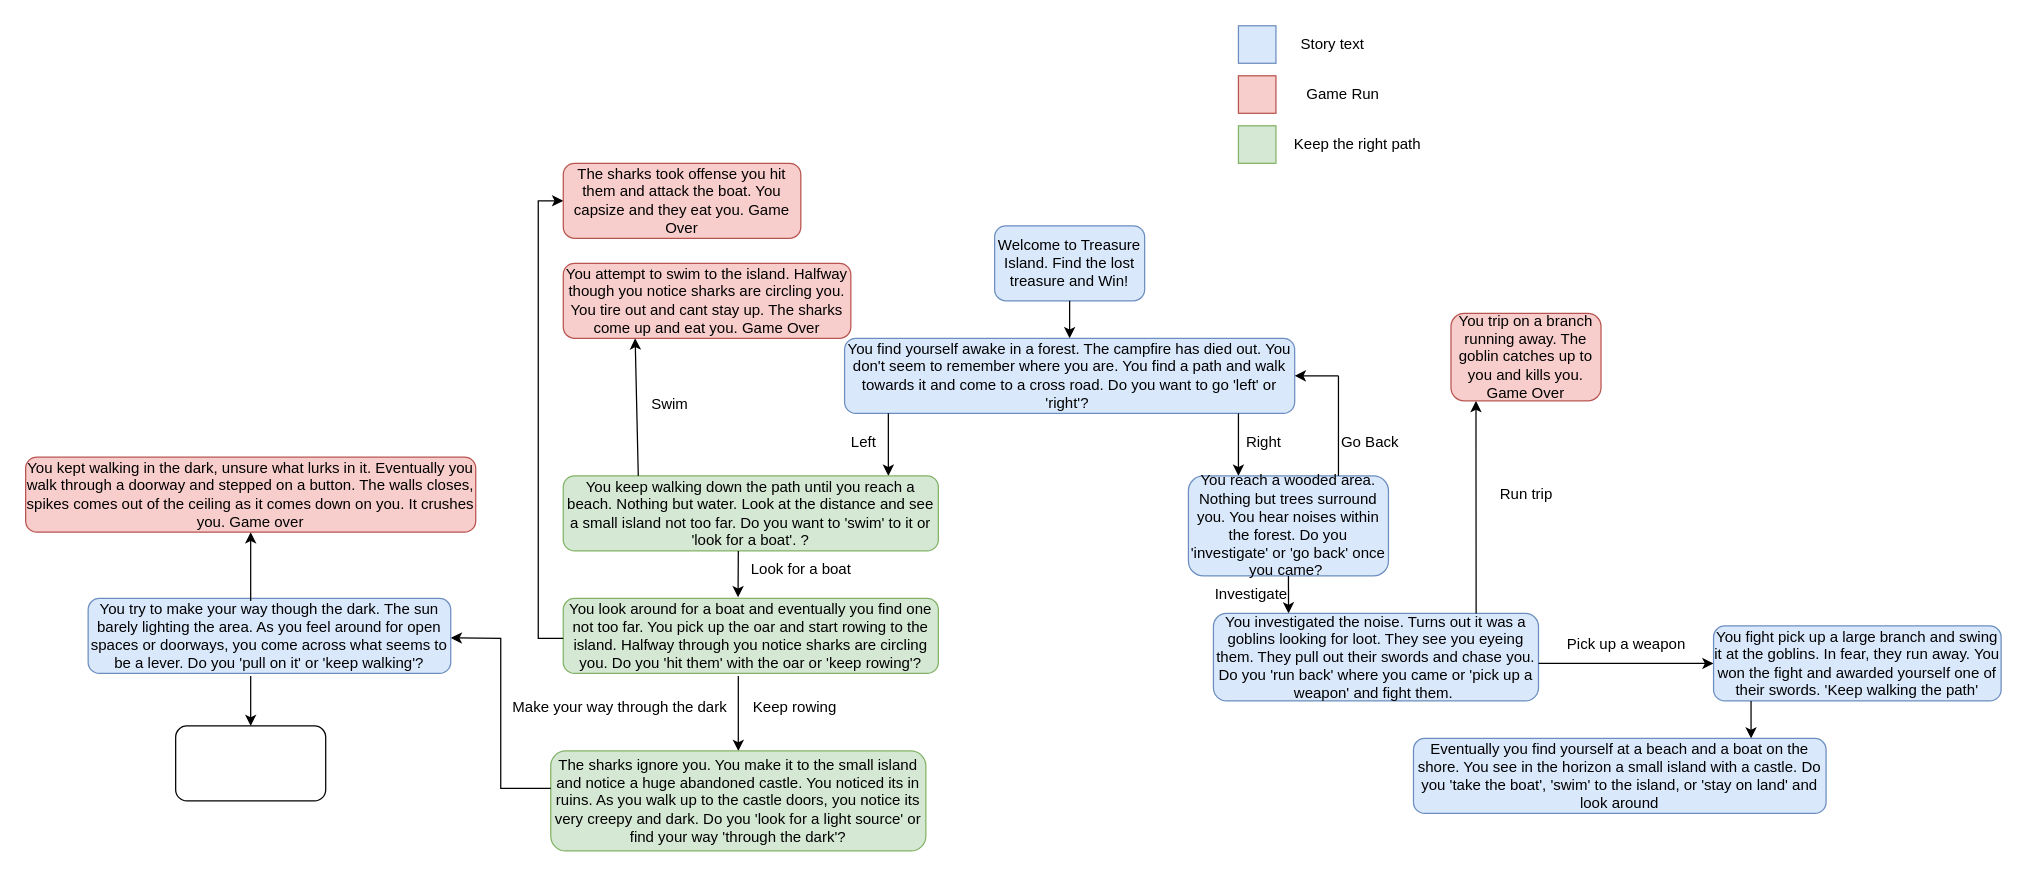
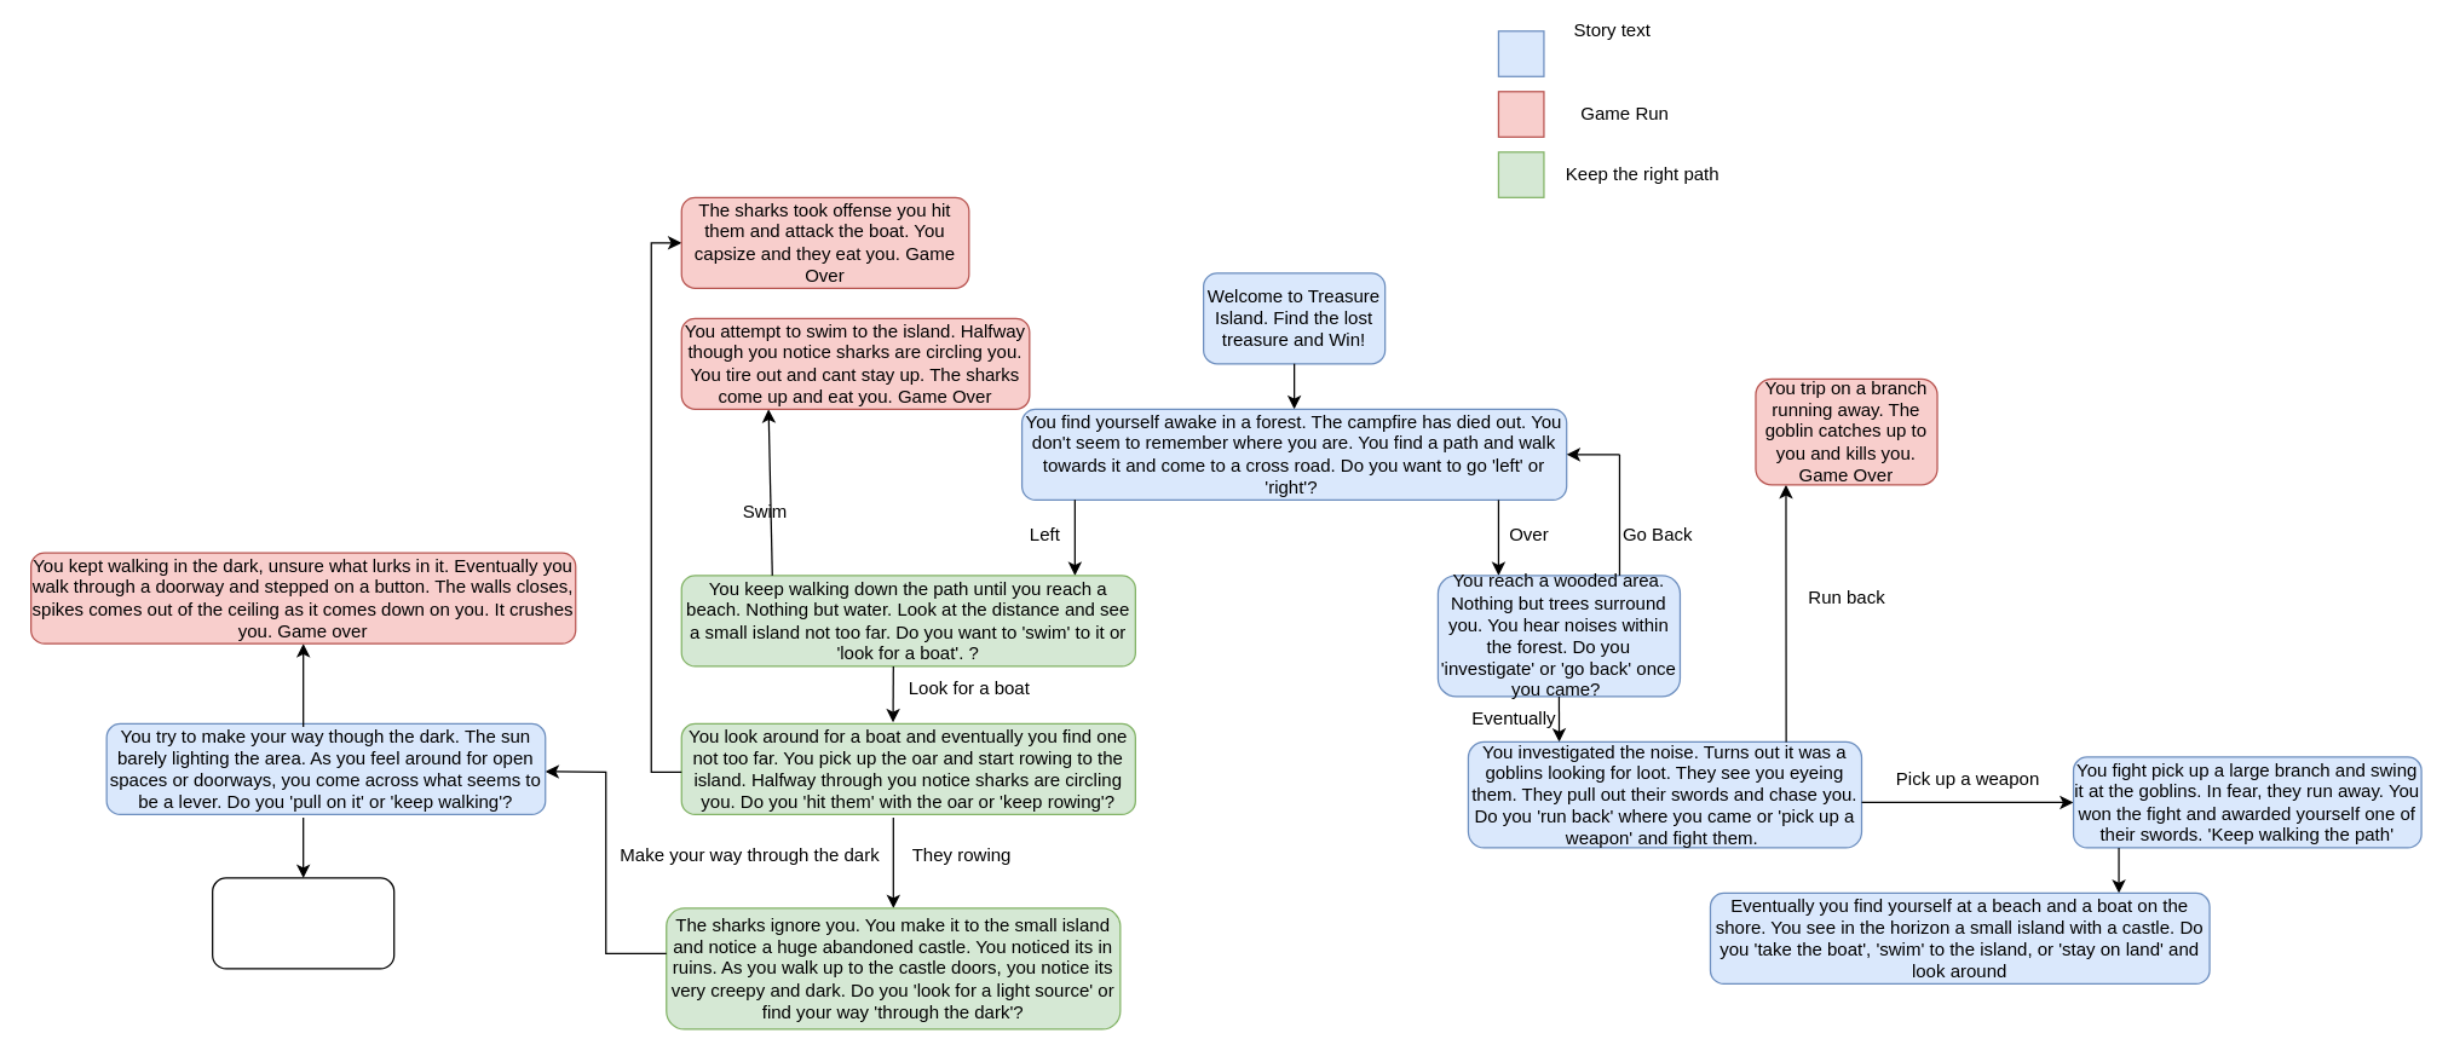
  <mxCell id="0" />
  <mxCell id="1" parent="0" />
  <mxCell id="2" value="Welcome to Treasure Island. Find the lost treasure and Win!" style="rounded=1;whiteSpace=wrap;html=1;fillColor=#dae8fc;strokeColor=#6c8ebf;" vertex="1" parent="1"><mxGeometry x="795" y="180" width="120" height="60" as="geometry" /></mxCell>
  <mxCell id="3" value="" style="endArrow=classic;html=1;rounded=0;" edge="1" parent="1"><mxGeometry width="50" height="50" relative="1" as="geometry"><mxPoint x="855" y="240" as="sourcePoint" /><mxPoint x="855" y="270" as="targetPoint" /></mxGeometry></mxCell>
  <mxCell id="4" value="You find yourself awake in a forest. The campfire has died out. You don't seem to remember where you are. You find a path and walk towards it and come to a cross road. Do you want to go 'left' or 'right'?&amp;nbsp;" style="rounded=1;whiteSpace=wrap;html=1;fillColor=#dae8fc;strokeColor=#6c8ebf;" vertex="1" parent="1"><mxGeometry x="675" y="270" width="360" height="60" as="geometry" /></mxCell>
  <mxCell id="5" value="" style="endArrow=classic;html=1;rounded=0;" edge="1" parent="1"><mxGeometry width="50" height="50" relative="1" as="geometry"><mxPoint x="990" y="330" as="sourcePoint" /><mxPoint x="990" y="380" as="targetPoint" /></mxGeometry></mxCell>
  <mxCell id="6" value="" style="endArrow=classic;html=1;rounded=0;" edge="1" parent="1"><mxGeometry width="50" height="50" relative="1" as="geometry"><mxPoint x="710" y="330" as="sourcePoint" /><mxPoint x="710" y="380" as="targetPoint" /></mxGeometry></mxCell>
  <mxCell id="7" value="You keep walking down the path until you reach a beach. Nothing but water. Look at the distance and see a small island not too far. Do you want to 'swim' to it or 'look for a boat'. ?" style="rounded=1;whiteSpace=wrap;html=1;fillColor=#d5e8d4;strokeColor=#82b366;" vertex="1" parent="1"><mxGeometry x="450" y="380" width="300" height="60" as="geometry" /></mxCell>
  <mxCell id="8" value="You reach a wooded area. Nothing but trees surround you. You hear noises within the forest. Do you 'investigate' or 'go back' once you came?&amp;nbsp;" style="rounded=1;whiteSpace=wrap;html=1;fillColor=#dae8fc;strokeColor=#6c8ebf;" vertex="1" parent="1"><mxGeometry x="950" y="380" width="160" height="80" as="geometry" /></mxCell>
  <mxCell id="9" value="Left" style="text;html=1;align=center;verticalAlign=middle;resizable=0;points=[];autosize=1;strokeColor=none;fillColor=none;" vertex="1" parent="1"><mxGeometry x="670" y="338" width="40" height="30" as="geometry" /></mxCell>
- <mxCell id="10" value="Right" style="text;html=1;align=center;verticalAlign=middle;resizable=0;points=[];autosize=1;strokeColor=none;fillColor=none;" vertex="1" parent="1"><mxGeometry x="985" y="338" width="50" height="30" as="geometry" /></mxCell>
+ <mxCell id="10" value="Over" style="text;html=1;align=center;verticalAlign=middle;resizable=0;points=[];autosize=1;strokeColor=none;fillColor=none;" vertex="1" parent="1"><mxGeometry x="985" y="338" width="50" height="30" as="geometry" /></mxCell>
  <mxCell id="11" value="" style="endArrow=none;html=1;rounded=0;" edge="1" parent="1"><mxGeometry width="50" height="50" relative="1" as="geometry"><mxPoint x="1070" y="380" as="sourcePoint" /><mxPoint x="1070" y="300" as="targetPoint" /></mxGeometry></mxCell>
  <mxCell id="12" value="" style="endArrow=classic;html=1;rounded=0;entryX=1;entryY=0.5;entryDx=0;entryDy=0;" edge="1" parent="1" target="4"><mxGeometry width="50" height="50" relative="1" as="geometry"><mxPoint x="1070" y="300" as="sourcePoint" /><mxPoint x="1120" y="250" as="targetPoint" /></mxGeometry></mxCell>
  <mxCell id="13" value="Go Back" style="text;html=1;align=center;verticalAlign=middle;resizable=0;points=[];autosize=1;strokeColor=none;fillColor=none;" vertex="1" parent="1"><mxGeometry x="1060" y="338" width="70" height="30" as="geometry" /></mxCell>
  <mxCell id="14" value="" style="endArrow=classic;html=1;rounded=0;entryX=0.231;entryY=0;entryDx=0;entryDy=0;entryPerimeter=0;" edge="1" parent="1" target="15"><mxGeometry width="50" height="50" relative="1" as="geometry"><mxPoint x="1030" y="460" as="sourcePoint" /><mxPoint x="1030" y="500" as="targetPoint" /></mxGeometry></mxCell>
  <mxCell id="15" value="You investigated the noise. Turns out it was a goblins looking for loot. They see you eyeing them. They pull out their swords and chase you. Do you 'run back' where you came or 'pick up a weapon' and fight them.&amp;nbsp;" style="rounded=1;whiteSpace=wrap;html=1;fillColor=#dae8fc;strokeColor=#6c8ebf;" vertex="1" parent="1"><mxGeometry x="970" y="490" width="260" height="70" as="geometry" /></mxCell>
  <mxCell id="16" value="" style="endArrow=classic;html=1;rounded=0;exitX=0.962;exitY=0;exitDx=0;exitDy=0;exitPerimeter=0;" edge="1" parent="1"><mxGeometry width="50" height="50" relative="1" as="geometry"><mxPoint x="1180.12" y="490" as="sourcePoint" /><mxPoint x="1180" y="320" as="targetPoint" /><Array as="points"><mxPoint x="1180" y="360" /></Array></mxGeometry></mxCell>
  <mxCell id="17" value="You trip on a branch running away. The goblin catches up to you and kills you. Game Over" style="rounded=1;whiteSpace=wrap;html=1;fillColor=#f8cecc;strokeColor=#b85450;" vertex="1" parent="1"><mxGeometry x="1160" y="250" width="120" height="70" as="geometry" /></mxCell>
- <mxCell id="18" value="Run trip" style="text;html=1;align=center;verticalAlign=middle;resizable=0;points=[];autosize=1;strokeColor=none;fillColor=none;" vertex="1" parent="1"><mxGeometry x="1185" y="380" width="70" height="30" as="geometry" /></mxCell>
- <mxCell id="19" value="Investigate" style="text;html=1;align=center;verticalAlign=middle;resizable=0;points=[];autosize=1;strokeColor=none;fillColor=none;" vertex="1" parent="1"><mxGeometry x="960" y="460" width="80" height="30" as="geometry" /></mxCell>
+ <mxCell id="18" value="Run back" style="text;html=1;align=center;verticalAlign=middle;resizable=0;points=[];autosize=1;strokeColor=none;fillColor=none;" vertex="1" parent="1"><mxGeometry x="1185" y="380" width="70" height="30" as="geometry" /></mxCell>
+ <mxCell id="19" value="Eventually" style="text;html=1;align=center;verticalAlign=middle;resizable=0;points=[];autosize=1;strokeColor=none;fillColor=none;" vertex="1" parent="1"><mxGeometry x="960" y="460" width="80" height="30" as="geometry" /></mxCell>
  <mxCell id="20" value="" style="endArrow=classic;html=1;rounded=0;entryX=0.25;entryY=1;entryDx=0;entryDy=0;" edge="1" parent="1" target="21"><mxGeometry width="50" height="50" relative="1" as="geometry"><mxPoint x="510" y="380" as="sourcePoint" /><mxPoint x="510" y="260" as="targetPoint" /></mxGeometry></mxCell>
  <mxCell id="21" value="You attempt to swim to the island. Halfway though you notice sharks are circling you. You tire out and cant stay up. The sharks come up and eat you. Game Over" style="rounded=1;whiteSpace=wrap;html=1;fillColor=#f8cecc;strokeColor=#b85450;" vertex="1" parent="1"><mxGeometry x="450" y="210" width="230" height="60" as="geometry" /></mxCell>
- <mxCell id="22" value="Swim" style="text;html=1;align=center;verticalAlign=middle;resizable=0;points=[];autosize=1;strokeColor=none;fillColor=none;" vertex="1" parent="1"><mxGeometry x="510" y="308" width="50" height="30" as="geometry" /></mxCell>
+ <mxCell id="22" value="Swim" style="text;html=1;align=center;verticalAlign=middle;resizable=0;points=[];autosize=1;strokeColor=none;fillColor=none;" vertex="1" parent="1"><mxGeometry x="480" y="323" width="50" height="30" as="geometry" /></mxCell>
  <mxCell id="23" value="" style="endArrow=classic;html=1;rounded=0;entryX=0.466;entryY=-0.014;entryDx=0;entryDy=0;entryPerimeter=0;" edge="1" parent="1" target="24"><mxGeometry width="50" height="50" relative="1" as="geometry"><mxPoint x="590" y="440" as="sourcePoint" /><mxPoint x="640.294" y="478" as="targetPoint" /></mxGeometry></mxCell>
  <mxCell id="24" value="You look around for a boat and eventually you find one not too far. You pick up the oar and start rowing to the island. Halfway through you notice sharks are circling you. Do you 'hit them' with the oar or 'keep rowing'?" style="rounded=1;whiteSpace=wrap;html=1;fillColor=#d5e8d4;strokeColor=#82b366;" vertex="1" parent="1"><mxGeometry x="450" y="478" width="300" height="60" as="geometry" /></mxCell>
  <mxCell id="25" value="Look for a boat" style="text;html=1;align=center;verticalAlign=middle;resizable=0;points=[];autosize=1;strokeColor=none;fillColor=none;" vertex="1" parent="1"><mxGeometry x="590" y="440" width="100" height="30" as="geometry" /></mxCell>
  <mxCell id="26" value="" style="endArrow=classic;html=1;rounded=0;" edge="1" parent="1" target="27"><mxGeometry width="50" height="50" relative="1" as="geometry"><mxPoint x="450" y="510" as="sourcePoint" /><mxPoint x="460" y="160" as="targetPoint" /><Array as="points"><mxPoint x="430" y="510" /><mxPoint x="430" y="160" /></Array></mxGeometry></mxCell>
  <mxCell id="27" value="The sharks took offense you hit them and attack the boat. You capsize and they eat you. Game Over" style="rounded=1;whiteSpace=wrap;html=1;fillColor=#f8cecc;strokeColor=#b85450;" vertex="1" parent="1"><mxGeometry x="450" y="130" width="190" height="60" as="geometry" /></mxCell>
  <mxCell id="28" value="" style="rounded=0;whiteSpace=wrap;html=1;fillColor=#dae8fc;strokeColor=#6c8ebf;" vertex="1" parent="1"><mxGeometry x="990" y="20" width="30" height="30" as="geometry" /></mxCell>
  <mxCell id="29" value="" style="rounded=0;whiteSpace=wrap;html=1;fillColor=#f8cecc;strokeColor=#b85450;" vertex="1" parent="1"><mxGeometry x="990" y="60" width="30" height="30" as="geometry" /></mxCell>
  <mxCell id="30" value="" style="rounded=0;whiteSpace=wrap;html=1;fillColor=#d5e8d4;strokeColor=#82b366;" vertex="1" parent="1"><mxGeometry x="990" y="100" width="30" height="30" as="geometry" /></mxCell>
- <mxCell id="31" value="Story text" style="text;html=1;align=center;verticalAlign=middle;resizable=0;points=[];autosize=1;strokeColor=none;fillColor=none;" vertex="1" parent="1"><mxGeometry x="1030" y="20" width="70" height="30" as="geometry" /></mxCell>
+ <mxCell id="31" value="Story text" style="text;html=1;align=center;verticalAlign=middle;resizable=0;points=[];autosize=1;strokeColor=none;fillColor=none;" vertex="1" parent="1"><mxGeometry x="1030" y="5" width="70" height="30" as="geometry" /></mxCell>
  <mxCell id="32" value="Game Run&amp;nbsp;" style="text;html=1;align=center;verticalAlign=middle;resizable=0;points=[];autosize=1;strokeColor=none;fillColor=none;" vertex="1" parent="1"><mxGeometry x="1030" y="60" width="90" height="30" as="geometry" /></mxCell>
  <mxCell id="33" value="Keep the right path" style="text;html=1;align=center;verticalAlign=middle;resizable=0;points=[];autosize=1;strokeColor=none;fillColor=none;" vertex="1" parent="1"><mxGeometry x="1020" y="100" width="130" height="30" as="geometry" /></mxCell>
  <mxCell id="34" value="" style="endArrow=classic;html=1;rounded=0;" edge="1" parent="1" target="35"><mxGeometry width="50" height="50" relative="1" as="geometry"><mxPoint x="590" y="540" as="sourcePoint" /><mxPoint x="590" y="580" as="targetPoint" /></mxGeometry></mxCell>
  <mxCell id="35" value="The sharks ignore you. You make it to the small island and notice a huge abandoned castle. You noticed its in ruins. As you walk up to the castle doors, you notice its very creepy and dark. Do you 'look for a light source' or find your way 'through the dark'?" style="rounded=1;whiteSpace=wrap;html=1;fillColor=#d5e8d4;strokeColor=#82b366;" vertex="1" parent="1"><mxGeometry x="440" y="600" width="300" height="80" as="geometry" /></mxCell>
- <mxCell id="36" value="Keep rowing" style="text;html=1;align=center;verticalAlign=middle;resizable=0;points=[];autosize=1;strokeColor=none;fillColor=none;" vertex="1" parent="1"><mxGeometry x="590" y="550" width="90" height="30" as="geometry" /></mxCell>
+ <mxCell id="36" value="They rowing" style="text;html=1;align=center;verticalAlign=middle;resizable=0;points=[];autosize=1;strokeColor=none;fillColor=none;" vertex="1" parent="1"><mxGeometry x="590" y="550" width="90" height="30" as="geometry" /></mxCell>
  <mxCell id="37" value="" style="endArrow=classic;html=1;rounded=0;" edge="1" parent="1" target="38"><mxGeometry width="50" height="50" relative="1" as="geometry"><mxPoint x="440" y="630" as="sourcePoint" /><mxPoint x="360" y="510" as="targetPoint" /><Array as="points"><mxPoint x="400" y="630" /><mxPoint x="400" y="510" /></Array></mxGeometry></mxCell>
  <mxCell id="38" value="You try to make your way though the dark. The sun barely lighting the area. As you feel around for open spaces or doorways, you come across what seems to be a lever. Do you 'pull on it' or 'keep walking'?" style="rounded=1;whiteSpace=wrap;html=1;fillColor=#dae8fc;strokeColor=#6c8ebf;" vertex="1" parent="1"><mxGeometry x="70" y="478" width="290" height="60" as="geometry" /></mxCell>
  <mxCell id="39" value="Make your way through the dark" style="text;html=1;align=center;verticalAlign=middle;resizable=0;points=[];autosize=1;strokeColor=none;fillColor=none;" vertex="1" parent="1"><mxGeometry x="400" y="550" width="190" height="30" as="geometry" /></mxCell>
  <mxCell id="40" value="" style="endArrow=classic;html=1;rounded=0;" edge="1" parent="1" target="41"><mxGeometry width="50" height="50" relative="1" as="geometry"><mxPoint x="200" y="540" as="sourcePoint" /><mxPoint x="200" y="590" as="targetPoint" /></mxGeometry></mxCell>
  <mxCell id="41" value="" style="rounded=1;whiteSpace=wrap;html=1;" vertex="1" parent="1"><mxGeometry x="140" y="580" width="120" height="60" as="geometry" /></mxCell>
  <mxCell id="42" value="" style="endArrow=classic;html=1;rounded=0;" edge="1" parent="1" target="43"><mxGeometry width="50" height="50" relative="1" as="geometry"><mxPoint x="200" y="480" as="sourcePoint" /><mxPoint x="200" y="430" as="targetPoint" /></mxGeometry></mxCell>
  <mxCell id="43" value="You kept walking in the dark, unsure what lurks in it. Eventually you walk through a doorway and stepped on a button. The walls closes, spikes comes out of the ceiling as it comes down on you. It crushes you. Game over" style="rounded=1;whiteSpace=wrap;html=1;fillColor=#f8cecc;strokeColor=#b85450;" vertex="1" parent="1"><mxGeometry x="20" y="365" width="360" height="60" as="geometry" /></mxCell>
  <mxCell id="44" value="" style="endArrow=classic;html=1;rounded=0;" edge="1" parent="1" target="45"><mxGeometry width="50" height="50" relative="1" as="geometry"><mxPoint x="1230" y="530" as="sourcePoint" /><mxPoint x="1280" y="530" as="targetPoint" /></mxGeometry></mxCell>
  <mxCell id="45" value="You fight pick up a large branch and swing it at the goblins. In fear, they run away. You won the fight and awarded yourself one of their swords. 'Keep walking the path'" style="rounded=1;whiteSpace=wrap;html=1;fillColor=#dae8fc;strokeColor=#6c8ebf;" vertex="1" parent="1"><mxGeometry x="1370" y="500" width="230" height="60" as="geometry" /></mxCell>
  <mxCell id="46" value="" style="endArrow=classic;html=1;rounded=0;" edge="1" parent="1"><mxGeometry width="50" height="50" relative="1" as="geometry"><mxPoint x="1400" y="560" as="sourcePoint" /><mxPoint x="1400" y="590" as="targetPoint" /></mxGeometry></mxCell>
  <mxCell id="47" value="Eventually you find yourself at a beach and a boat on the shore. You see in the horizon a small island with a castle. Do you 'take the boat', 'swim' to the island, or 'stay on land' and look around" style="rounded=1;whiteSpace=wrap;html=1;fillColor=#dae8fc;strokeColor=#6c8ebf;" vertex="1" parent="1"><mxGeometry x="1130" y="590" width="330" height="60" as="geometry" /></mxCell>
  <mxCell id="48" value="Pick up a weapon" style="text;html=1;align=center;verticalAlign=middle;resizable=0;points=[];autosize=1;strokeColor=none;fillColor=none;" vertex="1" parent="1"><mxGeometry x="1240" y="500" width="120" height="30" as="geometry" /></mxCell>
